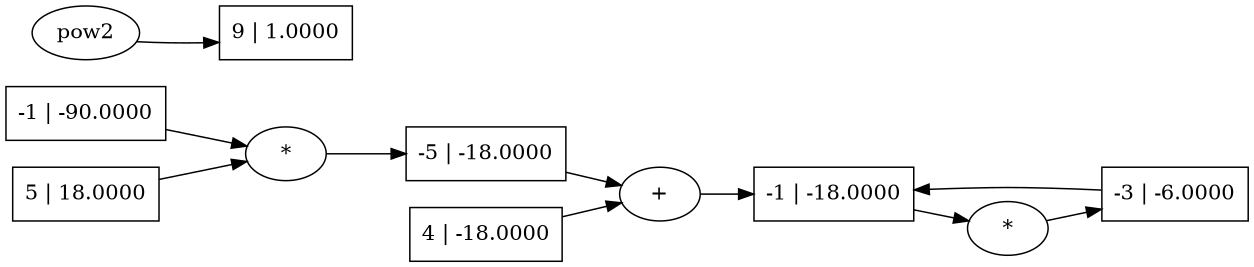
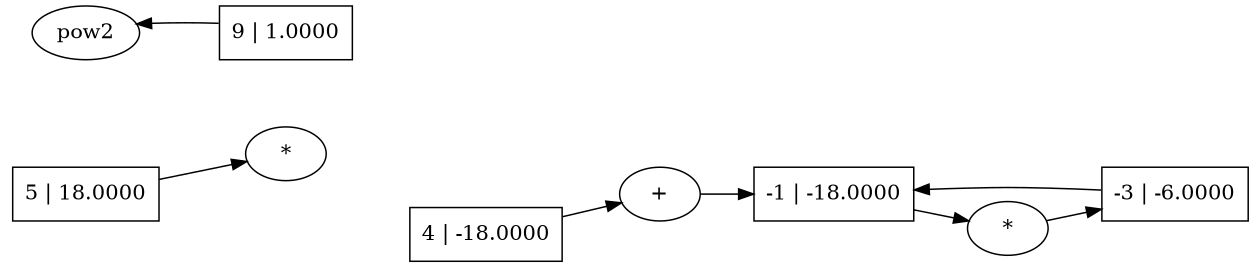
  digraph {
    rankdir=LR
    node [shape=polygon]
-   n1 [label="-1 | -90.0000"]
    n2 [label="*" shape=""]
-   n3 [label="-5 | -18.0000"]
    n4 [label="*" shape=""]
    n5 [label="-3 | -6.0000"]
    n6 [label="-1 | -18.0000"]
    n7 [label=pow2 shape=""]
    n8 [label="9 | 1.0000"]
    n9 [label="4 | -18.0000"]
    n10 [label="+" shape=""]
    n11 [label="5 | 18.0000"]
-   n1 -> n2
-   n2 -> n3
-   n3 -> n10
    n4 -> n5
    n5 -> n6
    n6 -> n4
-   n7 -> n8
+   n8 -> n7
    n9 -> n10
    n10 -> n6
    n11 -> n2
  }
